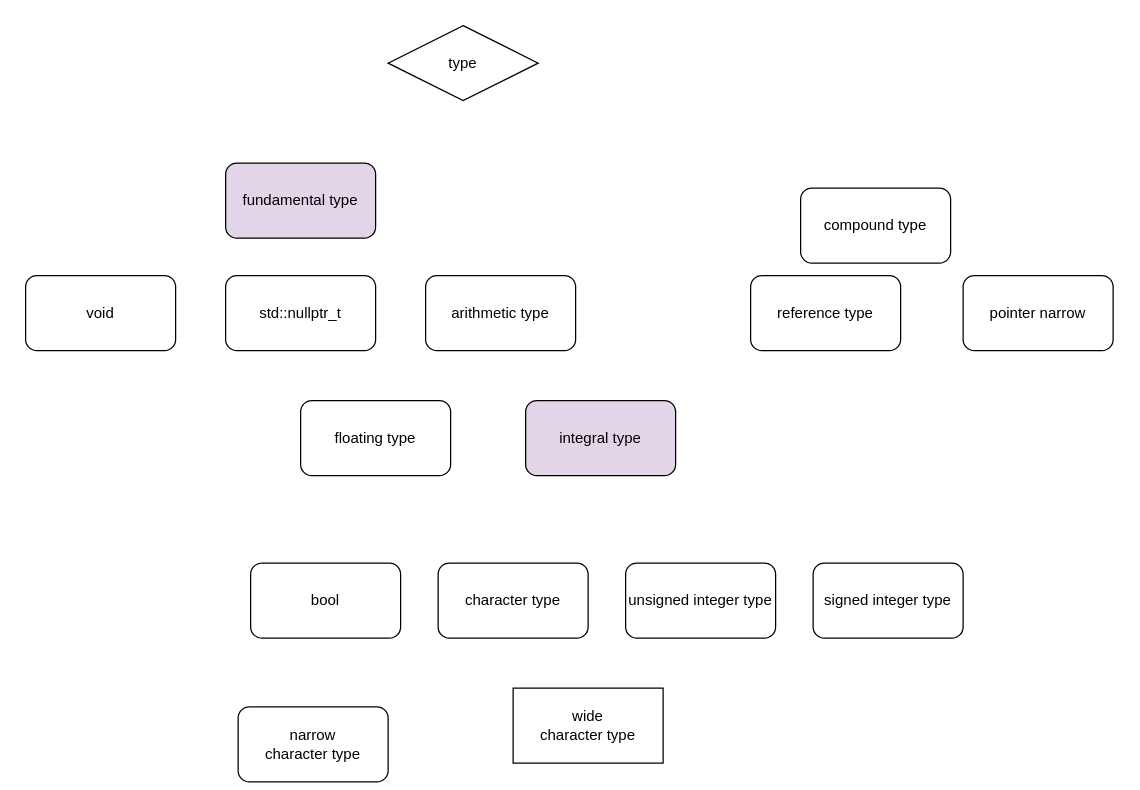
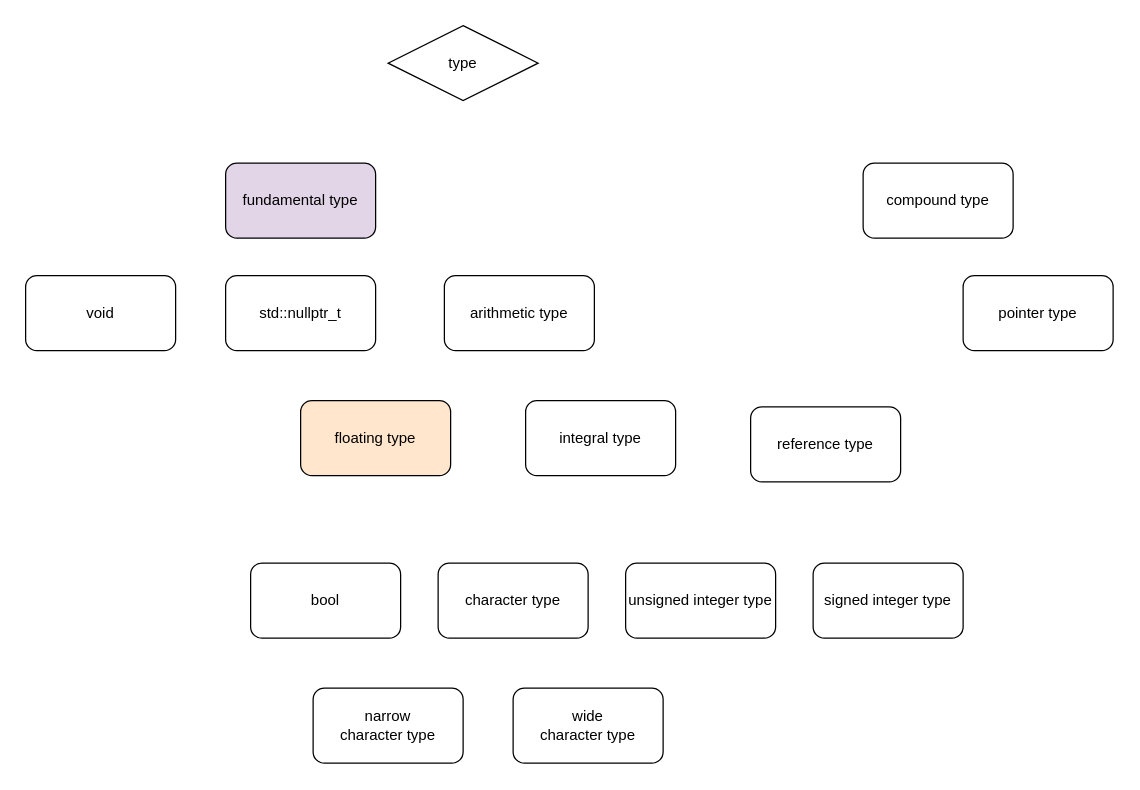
  <mxCell id="0" />
  <mxCell id="1" parent="0" />
  <mxCell id="2" value="type" style="rhombus;whiteSpace=wrap;html=1;" vertex="1" parent="1"><mxGeometry x="310" y="20" width="120" height="60" as="geometry" /></mxCell>
  <mxCell id="3" value="fundamental type" style="rounded=1;whiteSpace=wrap;html=1;fillColor=#e1d5e7;" vertex="1" parent="1"><mxGeometry x="180" y="130" width="120" height="60" as="geometry" /></mxCell>
  <mxCell id="4" value="void" style="rounded=1;whiteSpace=wrap;html=1;" vertex="1" parent="1"><mxGeometry y="220" width="120" height="60" as="geometry" x="20" /></mxCell>
  <mxCell id="5" value="std::nullptr_t" style="rounded=1;whiteSpace=wrap;html=1;" vertex="1" parent="1"><mxGeometry x="180" y="220" width="120" height="60" as="geometry" /></mxCell>
- <mxCell id="6" value="arithmetic type" style="rounded=1;whiteSpace=wrap;html=1;" vertex="1" parent="1"><mxGeometry x="340" y="220" width="120" height="60" as="geometry" /></mxCell>
- <mxCell id="7" value="floating type" style="rounded=1;whiteSpace=wrap;html=1;" vertex="1" parent="1"><mxGeometry x="240" y="320" width="120" height="60" as="geometry" /></mxCell>
- <mxCell id="8" value="integral type" style="rounded=1;whiteSpace=wrap;html=1;fillColor=#e1d5e7;" vertex="1" parent="1"><mxGeometry x="420" y="320" width="120" height="60" as="geometry" /></mxCell>
+ <mxCell id="6" value="arithmetic type" style="rounded=1;whiteSpace=wrap;html=1;" vertex="1" parent="1"><mxGeometry x="355" y="220" width="120" height="60" as="geometry" /></mxCell>
+ <mxCell id="7" value="floating type" style="rounded=1;whiteSpace=wrap;html=1;fillColor=#ffe6cc;" vertex="1" parent="1"><mxGeometry x="240" y="320" width="120" height="60" as="geometry" /></mxCell>
+ <mxCell id="8" value="integral type" style="rounded=1;whiteSpace=wrap;html=1;" vertex="1" parent="1"><mxGeometry x="420" y="320" width="120" height="60" as="geometry" /></mxCell>
  <mxCell id="9" value="bool" style="rounded=1;whiteSpace=wrap;html=1;" vertex="1" parent="1"><mxGeometry x="200" y="450" width="120" height="60" as="geometry" /></mxCell>
  <mxCell id="10" value="character type" style="rounded=1;whiteSpace=wrap;html=1;" vertex="1" parent="1"><mxGeometry x="350" y="450" width="120" height="60" as="geometry" /></mxCell>
  <mxCell id="11" value="unsigned integer type" style="rounded=1;whiteSpace=wrap;html=1;" vertex="1" parent="1"><mxGeometry x="500" y="450" width="120" height="60" as="geometry" /></mxCell>
  <mxCell id="12" value="signed integer type" style="rounded=1;whiteSpace=wrap;html=1;" vertex="1" parent="1"><mxGeometry x="650" y="450" width="120" height="60" as="geometry" /></mxCell>
- <mxCell id="13" value="narrow&lt;br&gt;character type" style="rounded=1;whiteSpace=wrap;html=1;" vertex="1" parent="1"><mxGeometry x="190" y="565" width="120" height="60" as="geometry" /></mxCell>
- <mxCell id="14" value="wide&lt;br&gt;character type" style="whiteSpace=wrap;html=1;rounded=0;" vertex="1" parent="1"><mxGeometry x="410" y="550" width="120" height="60" as="geometry" /></mxCell>
- <mxCell id="15" value="compound type" style="rounded=1;whiteSpace=wrap;html=1;" vertex="1" parent="1"><mxGeometry x="640" y="150" width="120" height="60" as="geometry" /></mxCell>
- <mxCell id="16" value="reference type" style="rounded=1;whiteSpace=wrap;html=1;" vertex="1" parent="1"><mxGeometry x="600" y="220" width="120" height="60" as="geometry" /></mxCell>
- <mxCell id="17" value="pointer narrow" style="rounded=1;whiteSpace=wrap;html=1;" vertex="1" parent="1"><mxGeometry x="770" y="220" width="120" height="60" as="geometry" /></mxCell>
+ <mxCell id="13" value="narrow&lt;br&gt;character type" style="rounded=1;whiteSpace=wrap;html=1;" vertex="1" parent="1"><mxGeometry x="250" y="550" width="120" height="60" as="geometry" /></mxCell>
+ <mxCell id="14" value="wide&lt;br&gt;character type" style="rounded=1;whiteSpace=wrap;html=1;" vertex="1" parent="1"><mxGeometry x="410" y="550" width="120" height="60" as="geometry" /></mxCell>
+ <mxCell id="15" value="compound type" style="rounded=1;whiteSpace=wrap;html=1;" vertex="1" parent="1"><mxGeometry x="690" y="130" width="120" height="60" as="geometry" /></mxCell>
+ <mxCell id="16" value="reference type" style="rounded=1;whiteSpace=wrap;html=1;" vertex="1" parent="1"><mxGeometry x="600" y="325" width="120" height="60" as="geometry" /></mxCell>
+ <mxCell id="17" value="pointer type" style="rounded=1;whiteSpace=wrap;html=1;" vertex="1" parent="1"><mxGeometry x="770" y="220" width="120" height="60" as="geometry" /></mxCell>
